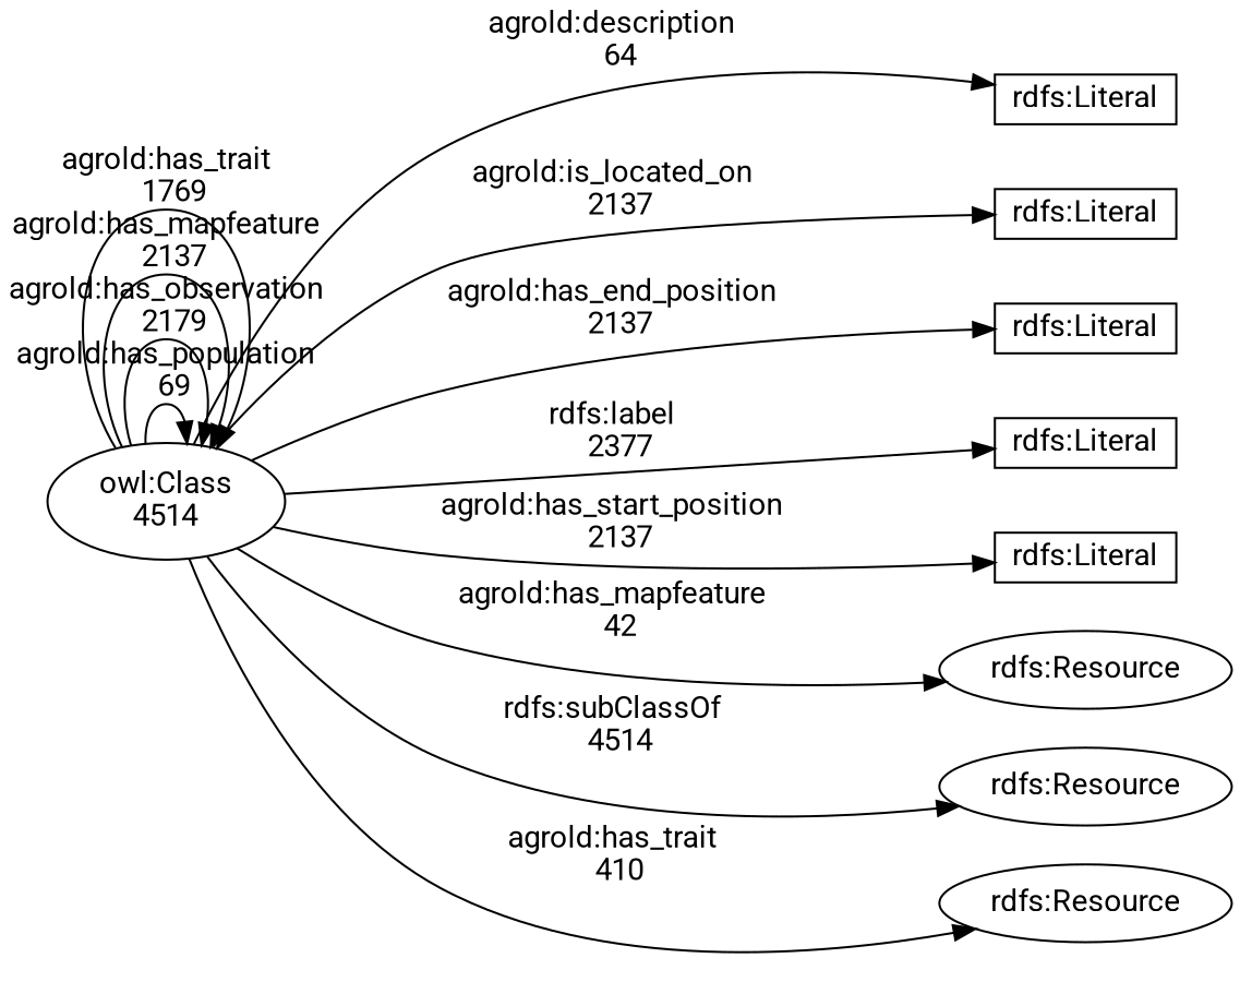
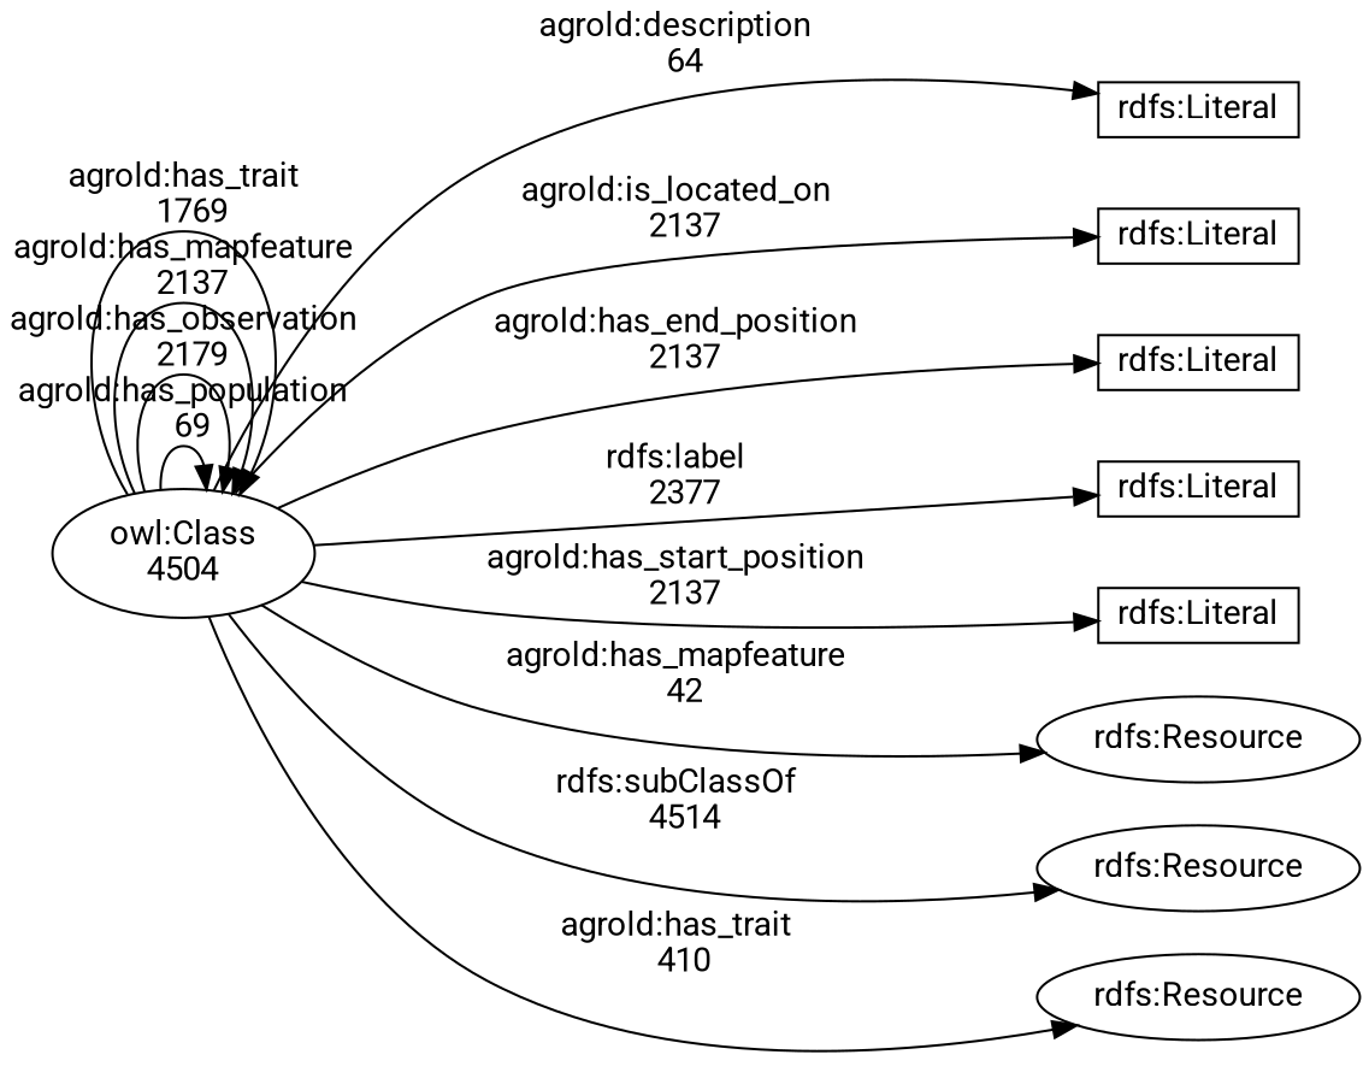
  digraph {
    rankdir=LR
    ranksep=2
    fontname=Roboto
    node [fontname=Roboto shape=box]
    edge [fontname=Roboto]
-   n1 [label="owl:Class\n4514" shape=""]
+   n1 [label="owl:Class\n4504" shape=""]
    n2 [height=0.3 label="rdfs:Literal"]
    n3 [height=0.3 label="rdfs:Literal"]
    n4 [height=0.3 label="rdfs:Literal"]
    n5 [height=0.3 label="rdfs:Literal"]
    n6 [height=0.3 label="rdfs:Literal"]
    n7 [label="rdfs:Resource" shape=""]
    n8 [label="rdfs:Resource" shape=""]
    n9 [label="rdfs:Resource" shape=""]
    n1 -> n1 [label="agrold:has_population\n  69"]
    n1 -> n1 [label="agrold:has_observation\n  2179"]
    n1 -> n1 [label="agrold:has_mapfeature\n  2137"]
    n1 -> n1 [label="agrold:has_trait\n  1769"]
    n1 -> n2 [label="agrold:description\n  64"]
    n1 -> n3 [label="agrold:is_located_on\n  2137"]
    n1 -> n4 [label="agrold:has_end_position\n  2137"]
    n1 -> n5 [label="rdfs:label\n  2377"]
    n1 -> n6 [label="agrold:has_start_position\n  2137"]
    n1 -> n7 [label="agrold:has_mapfeature\n  42"]
    n1 -> n8 [label="rdfs:subClassOf\n  4514"]
    n1 -> n9 [label="agrold:has_trait\n  410"]
  }
